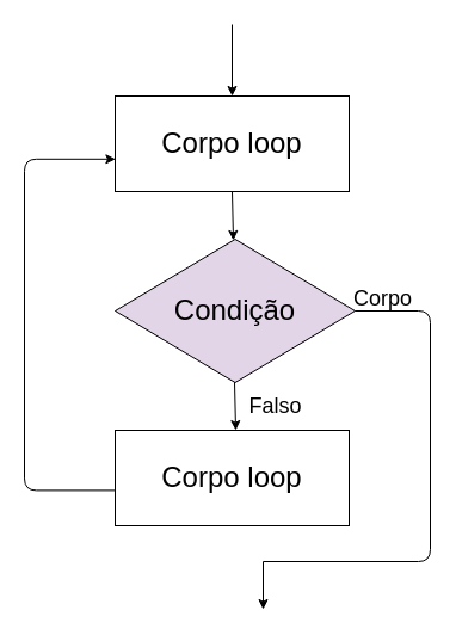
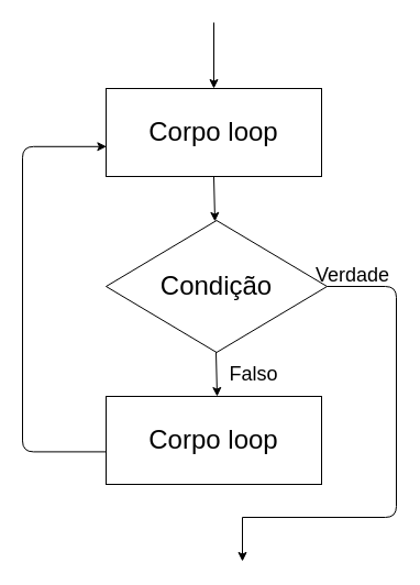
  <mxCell id="0" />
  <mxCell id="1" parent="0" />
  <mxCell id="2" value="&lt;font style=&quot;font-size: 24px&quot;&gt;Corpo loop&lt;/font&gt;" style="rounded=0;whiteSpace=wrap;html=1;" vertex="1" parent="1"><mxGeometry x="96" y="80" width="196" height="80" as="geometry" /></mxCell>
  <mxCell id="3" value="&lt;font style=&quot;font-size: 24px&quot;&gt;Corpo loop&lt;/font&gt;" style="rounded=0;whiteSpace=wrap;html=1;" vertex="1" parent="1"><mxGeometry x="96" y="360" width="196" height="80" as="geometry" /></mxCell>
  <mxCell id="4" value="" style="endArrow=classic;html=1;entryX=0.5;entryY=0;entryDx=0;entryDy=0;" edge="1" parent="1" target="2"><mxGeometry width="50" height="50" relative="1" as="geometry"><mxPoint x="194" y="20" as="sourcePoint" /><mxPoint x="240" y="-10" as="targetPoint" /></mxGeometry></mxCell>
  <mxCell id="5" value="" style="endArrow=classic;html=1;" edge="1" parent="1" target="7"><mxGeometry width="50" height="50" relative="1" as="geometry"><mxPoint x="194" y="160" as="sourcePoint" /><mxPoint x="244" y="110" as="targetPoint" /></mxGeometry></mxCell>
  <mxCell id="6" value="" style="endArrow=classic;html=1;" edge="1" parent="1"><mxGeometry width="50" height="50" relative="1" as="geometry"><mxPoint x="195.99" y="319.12" as="sourcePoint" /><mxPoint x="197.012" y="360.002" as="targetPoint" /></mxGeometry></mxCell>
- <mxCell id="7" value="&lt;font style=&quot;font-size: 24px&quot;&gt;Condição&lt;/font&gt;" style="rhombus;whiteSpace=wrap;html=1;fillColor=#e1d5e7;" vertex="1" parent="1"><mxGeometry x="96" y="200" width="201" height="120" as="geometry" /></mxCell>
+ <mxCell id="7" value="&lt;font style=&quot;font-size: 24px&quot;&gt;Condição&lt;/font&gt;" style="rhombus;whiteSpace=wrap;html=1;" vertex="1" parent="1"><mxGeometry x="96" y="200" width="201" height="120" as="geometry" /></mxCell>
  <mxCell id="8" value="" style="endArrow=none;html=1;edgeStyle=orthogonalEdgeStyle;" edge="1" parent="1"><mxGeometry width="50" height="50" relative="1" as="geometry"><mxPoint x="297" y="260" as="sourcePoint" /><mxPoint x="220" y="470" as="targetPoint" /><Array as="points"><mxPoint x="360" y="260" /><mxPoint x="360" y="470" /></Array></mxGeometry></mxCell>
  <mxCell id="9" value="" style="endArrow=classic;html=1;" edge="1" parent="1"><mxGeometry width="50" height="50" relative="1" as="geometry"><mxPoint x="220" y="470" as="sourcePoint" /><mxPoint x="220" y="510" as="targetPoint" /></mxGeometry></mxCell>
  <mxCell id="10" value="&lt;font style=&quot;font-size: 18px&quot;&gt;Falso&lt;/font&gt;" style="text;html=1;resizable=0;autosize=1;align=center;verticalAlign=middle;points=[];fillColor=none;strokeColor=none;rounded=0;" vertex="1" parent="1"><mxGeometry x="200" y="330" width="60" height="20" as="geometry" /></mxCell>
- <mxCell id="11" value="&lt;font style=&quot;font-size: 18px&quot;&gt;Corpo&lt;/font&gt;" style="text;html=1;resizable=0;autosize=1;align=center;verticalAlign=middle;points=[];fillColor=none;strokeColor=none;rounded=0;" vertex="1" parent="1"><mxGeometry x="280" y="240" width="80" height="20" as="geometry" /></mxCell>
+ <mxCell id="11" value="&lt;font style=&quot;font-size: 18px&quot;&gt;Verdade&lt;/font&gt;" style="text;html=1;resizable=0;autosize=1;align=center;verticalAlign=middle;points=[];fillColor=none;strokeColor=none;rounded=0;" vertex="1" parent="1"><mxGeometry x="280" y="240" width="80" height="20" as="geometry" /></mxCell>
  <mxCell id="12" value="" style="endArrow=classic;html=1;edgeStyle=orthogonalEdgeStyle;entryX=0.002;entryY=0.66;entryDx=0;entryDy=0;entryPerimeter=0;exitX=-0.002;exitY=0.63;exitDx=0;exitDy=0;exitPerimeter=0;" edge="1" parent="1" source="3" target="2"><mxGeometry width="50" height="50" relative="1" as="geometry"><mxPoint x="90" y="410" as="sourcePoint" /><mxPoint x="20" y="130" as="targetPoint" /><Array as="points"><mxPoint x="20" y="410" /><mxPoint x="20" y="133" /></Array></mxGeometry></mxCell>
